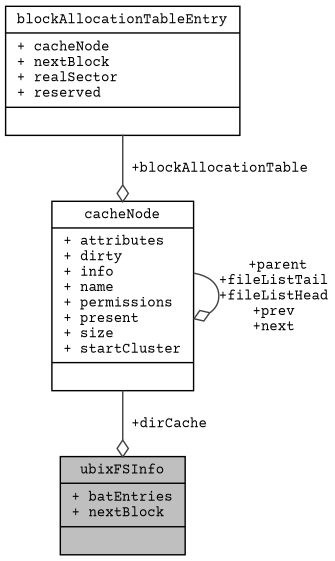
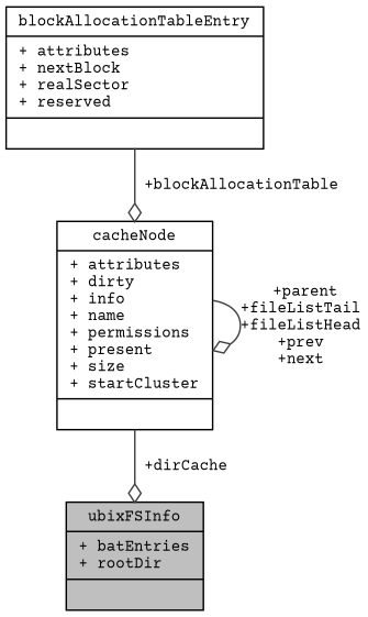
  digraph {
    fontname="Courier Prime"
    node [color=black fillcolor=white fontname="Courier Prime" fontsize=10 shape=record style=filled]
    edge [arrowhead=odiamond color=grey25 fontname="Courier Prime" fontsize=10 labelfontname=Helvetica labelfontsize=10 style=solid]
-   n1 [fillcolor=grey75 fontcolor=black height=0.2 label="{ubixFSInfo\n|+ batEntries\l+ nextBlock\l|}" width=0.4]
+   n1 [fillcolor=grey75 fontcolor=black height=0.2 label="{ubixFSInfo\n|+ batEntries\l+ rootDir\l|}" width=0.4]
    n2 [height=0.2 label="{cacheNode\n|+ attributes\l+ dirty\l+ info\l+ name\l+ permissions\l+ present\l+ size\l+ startCluster\l|}" width=0.4]
-   n3 [height=0.2 label="{blockAllocationTableEntry\n|+ cacheNode\l+ nextBlock\l+ realSector\l+ reserved\l|}" width=0.4]
+   n3 [height=0.2 label="{blockAllocationTableEntry\n|+ attributes\l+ nextBlock\l+ realSector\l+ reserved\l|}" width=0.4]
    n2 -> n1 [label=" +dirCache"]
    n2 -> n2 [label=" +parent\n+fileListTail\n+fileListHead\n+prev\n+next"]
    n3 -> n2 [label=" +blockAllocationTable"]
  }
